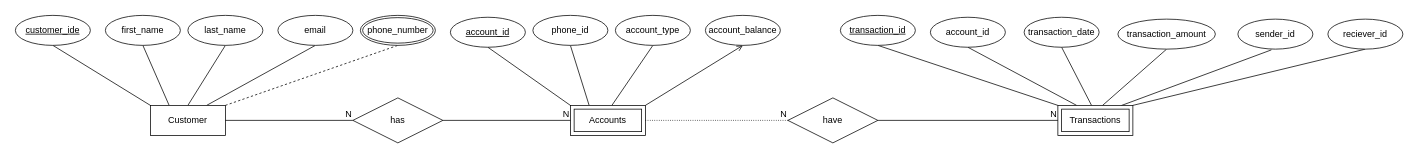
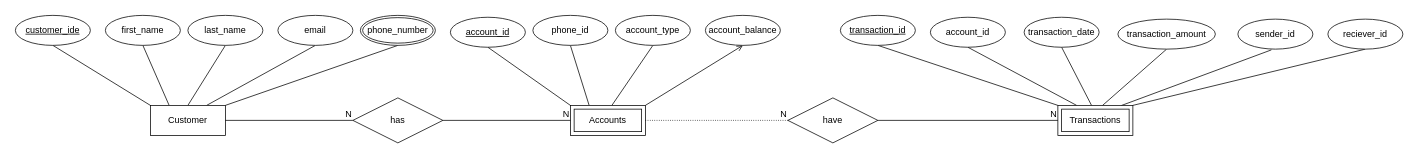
  <mxCell id="0" />
  <mxCell id="1" parent="0" />
  <mxCell id="2" value="" style="endArrow=none;html=1;rounded=0;exitX=0.5;exitY=1;exitDx=0;exitDy=0;entryX=0;entryY=0;entryDx=0;entryDy=0;" edge="1" parent="1" source="19" target="28"><mxGeometry width="50" height="50" relative="1" as="geometry"><mxPoint x="75" y="70" as="sourcePoint" /><mxPoint x="210" y="140" as="targetPoint" /></mxGeometry></mxCell>
  <mxCell id="3" value="" style="endArrow=none;html=1;rounded=0;entryX=0.5;entryY=1;entryDx=0;entryDy=0;exitX=0.25;exitY=0;exitDx=0;exitDy=0;" edge="1" parent="1" source="28" target="18"><mxGeometry width="50" height="50" relative="1" as="geometry"><mxPoint x="230" y="140" as="sourcePoint" /><mxPoint x="187.5" y="65" as="targetPoint" /></mxGeometry></mxCell>
  <mxCell id="4" value="" style="endArrow=none;html=1;rounded=0;entryX=0.5;entryY=1;entryDx=0;entryDy=0;exitX=0.5;exitY=0;exitDx=0;exitDy=0;" edge="1" parent="1" source="28" target="21"><mxGeometry width="50" height="50" relative="1" as="geometry"><mxPoint x="250" y="140" as="sourcePoint" /><mxPoint x="297.5" y="65" as="targetPoint" /></mxGeometry></mxCell>
  <mxCell id="5" value="" style="endArrow=none;html=1;rounded=0;entryX=0.5;entryY=1;entryDx=0;entryDy=0;exitX=0.75;exitY=0;exitDx=0;exitDy=0;" edge="1" parent="1" source="28" target="22"><mxGeometry width="50" height="50" relative="1" as="geometry"><mxPoint x="270" y="140" as="sourcePoint" /><mxPoint x="400" y="60" as="targetPoint" /></mxGeometry></mxCell>
  <mxCell id="6" value="" style="endArrow=none;html=1;rounded=0;entryX=0.5;entryY=1;entryDx=0;entryDy=0;exitX=0;exitY=0;exitDx=0;exitDy=0;" edge="1" parent="1" source="27" target="26"><mxGeometry width="50" height="50" relative="1" as="geometry"><mxPoint x="765" y="135" as="sourcePoint" /><mxPoint x="657.5" y="65" as="targetPoint" /></mxGeometry></mxCell>
  <mxCell id="7" value="" style="endArrow=none;html=1;rounded=0;entryX=0.5;entryY=1;entryDx=0;entryDy=0;exitX=0.25;exitY=0;exitDx=0;exitDy=0;" edge="1" parent="1" source="27" target="23"><mxGeometry width="50" height="50" relative="1" as="geometry"><mxPoint x="790" y="135" as="sourcePoint" /><mxPoint x="760" y="70" as="targetPoint" /></mxGeometry></mxCell>
  <mxCell id="8" value="" style="endArrow=none;html=1;rounded=0;entryX=0.5;entryY=1;entryDx=0;entryDy=0;exitX=0.553;exitY=0.002;exitDx=0;exitDy=0;exitPerimeter=0;" edge="1" parent="1" source="27" target="24"><mxGeometry width="50" height="50" relative="1" as="geometry"><mxPoint x="815" y="135" as="sourcePoint" /><mxPoint x="867.5" y="65" as="targetPoint" /></mxGeometry></mxCell>
  <mxCell id="9" value="" style="endArrow=open;html=1;rounded=0;entryX=0.5;entryY=1;entryDx=0;entryDy=0;exitX=1;exitY=0;exitDx=0;exitDy=0;" edge="1" parent="1" source="27" target="25"><mxGeometry width="50" height="50" relative="1" as="geometry"><mxPoint x="865" y="135" as="sourcePoint" /><mxPoint x="982.5" y="75" as="targetPoint" /></mxGeometry></mxCell>
  <mxCell id="10" value="" style="endArrow=none;html=1;rounded=0;entryX=0.5;entryY=1;entryDx=0;entryDy=0;exitX=0;exitY=0;exitDx=0;exitDy=0;" edge="1" parent="1" source="29" target="30"><mxGeometry width="50" height="50" relative="1" as="geometry"><mxPoint x="1420" y="135" as="sourcePoint" /><mxPoint x="1160" y="85" as="targetPoint" /></mxGeometry></mxCell>
  <mxCell id="11" value="" style="endArrow=none;html=1;rounded=0;entryX=0.5;entryY=1;entryDx=0;entryDy=0;exitX=0.25;exitY=0;exitDx=0;exitDy=0;" edge="1" parent="1" source="29" target="31"><mxGeometry width="50" height="50" relative="1" as="geometry"><mxPoint x="1445" y="135" as="sourcePoint" /><mxPoint x="1282.5" y="65" as="targetPoint" /></mxGeometry></mxCell>
  <mxCell id="12" value="" style="endArrow=none;html=1;rounded=0;entryX=0.5;entryY=1;entryDx=0;entryDy=0;exitX=0.45;exitY=0.007;exitDx=0;exitDy=0;exitPerimeter=0;" edge="1" parent="1" source="29" target="32"><mxGeometry width="50" height="50" relative="1" as="geometry"><mxPoint x="1464" y="134" as="sourcePoint" /><mxPoint x="1402.5" y="75" as="targetPoint" /></mxGeometry></mxCell>
  <mxCell id="13" value="" style="endArrow=none;html=1;rounded=0;entryX=0.5;entryY=1;entryDx=0;entryDy=0;exitX=0.593;exitY=0.007;exitDx=0;exitDy=0;exitPerimeter=0;" edge="1" parent="1" source="29" target="33"><mxGeometry width="50" height="50" relative="1" as="geometry"><mxPoint x="1481" y="135" as="sourcePoint" /><mxPoint x="1550" y="80" as="targetPoint" /></mxGeometry></mxCell>
  <mxCell id="14" value="" style="endArrow=none;html=1;rounded=0;entryX=0.447;entryY=1.025;entryDx=0;entryDy=0;exitX=0.844;exitY=0.007;exitDx=0;exitDy=0;exitPerimeter=0;entryPerimeter=0;" edge="1" parent="1" source="29" target="34"><mxGeometry width="50" height="50" relative="1" as="geometry"><mxPoint x="1495" y="135" as="sourcePoint" /><mxPoint x="1687.5" y="65" as="targetPoint" /></mxGeometry></mxCell>
  <mxCell id="15" value="" style="endArrow=none;html=1;rounded=0;entryX=0.5;entryY=1;entryDx=0;entryDy=0;exitX=1;exitY=0;exitDx=0;exitDy=0;" edge="1" parent="1" source="29" target="35"><mxGeometry width="50" height="50" relative="1" as="geometry"><mxPoint x="1520" y="135" as="sourcePoint" /><mxPoint x="1807.5" y="62.5" as="targetPoint" /></mxGeometry></mxCell>
- <mxCell id="16" value="" style="endArrow=none;html=1;rounded=0;entryX=0.5;entryY=1;entryDx=0;entryDy=0;exitX=1;exitY=0;exitDx=0;exitDy=0;dashed=1;" edge="1" parent="1" source="28" target="17"><mxGeometry width="50" height="50" relative="1" as="geometry"><mxPoint x="290" y="140" as="sourcePoint" /><mxPoint x="515" y="85" as="targetPoint" /></mxGeometry></mxCell>
+ <mxCell id="16" value="" style="endArrow=none;html=1;rounded=0;entryX=0.5;entryY=1;entryDx=0;entryDy=0;exitX=1;exitY=0;exitDx=0;exitDy=0;" edge="1" parent="1" source="28" target="17"><mxGeometry width="50" height="50" relative="1" as="geometry"><mxPoint x="290" y="140" as="sourcePoint" /><mxPoint x="515" y="85" as="targetPoint" /></mxGeometry></mxCell>
  <mxCell id="17" value="phone_number" style="ellipse;shape=doubleEllipse;margin=3;whiteSpace=wrap;html=1;align=center;" vertex="1" parent="1"><mxGeometry x="480" y="20" width="100" height="40" as="geometry" /></mxCell>
  <mxCell id="18" value="first_name" style="ellipse;whiteSpace=wrap;html=1;align=center;" vertex="1" parent="1"><mxGeometry x="140" y="20" width="100" height="40" as="geometry" /></mxCell>
  <mxCell id="19" value="customer_ide" style="ellipse;whiteSpace=wrap;html=1;align=center;fontStyle=4;" vertex="1" parent="1"><mxGeometry x="20" y="20" width="100" height="40" as="geometry" /></mxCell>
  <mxCell id="20" value="has" style="shape=rhombus;perimeter=rhombusPerimeter;whiteSpace=wrap;html=1;align=center;" vertex="1" parent="1"><mxGeometry x="470" y="130" width="120" height="60" as="geometry" /></mxCell>
  <mxCell id="21" value="last_name" style="ellipse;whiteSpace=wrap;html=1;align=center;" vertex="1" parent="1"><mxGeometry x="250" y="20" width="100" height="40" as="geometry" /></mxCell>
  <mxCell id="22" value="email" style="ellipse;whiteSpace=wrap;html=1;align=center;" vertex="1" parent="1"><mxGeometry x="370" y="20" width="100" height="40" as="geometry" /></mxCell>
  <mxCell id="23" value="phone_id" style="ellipse;whiteSpace=wrap;html=1;align=center;" vertex="1" parent="1"><mxGeometry x="710" y="20" width="100" height="40" as="geometry" /></mxCell>
  <mxCell id="24" value="account_type" style="ellipse;whiteSpace=wrap;html=1;align=center;" vertex="1" parent="1"><mxGeometry x="820" y="20" width="100" height="40" as="geometry" /></mxCell>
  <mxCell id="25" value="account_balance" style="ellipse;whiteSpace=wrap;html=1;align=center;" vertex="1" parent="1"><mxGeometry x="940" y="20" width="100" height="40" as="geometry" /></mxCell>
  <mxCell id="26" value="account_id" style="ellipse;whiteSpace=wrap;html=1;align=center;fontStyle=4;" vertex="1" parent="1"><mxGeometry x="600" y="22.5" width="100" height="40" as="geometry" /></mxCell>
  <mxCell id="27" value="Accounts" style="shape=ext;margin=3;double=1;whiteSpace=wrap;html=1;align=center;" vertex="1" parent="1"><mxGeometry x="760" y="140" width="100" height="40" as="geometry" /></mxCell>
  <mxCell id="28" value="Customer" style="whiteSpace=wrap;html=1;align=center;" vertex="1" parent="1"><mxGeometry x="200" y="140" width="100" height="40" as="geometry" /></mxCell>
  <mxCell id="29" value="Transactions" style="shape=ext;margin=3;double=1;whiteSpace=wrap;html=1;align=center;" vertex="1" parent="1"><mxGeometry x="1410" y="140" width="100" height="40" as="geometry" /></mxCell>
  <mxCell id="30" value="transaction_id" style="ellipse;whiteSpace=wrap;html=1;align=center;fontStyle=4;" vertex="1" parent="1"><mxGeometry x="1120" y="20" width="100" height="40" as="geometry" /></mxCell>
  <mxCell id="31" value="account_id" style="ellipse;whiteSpace=wrap;html=1;align=center;" vertex="1" parent="1"><mxGeometry x="1240" y="22.5" width="100" height="40" as="geometry" /></mxCell>
  <mxCell id="32" value="transaction_date" style="ellipse;whiteSpace=wrap;html=1;align=center;" vertex="1" parent="1"><mxGeometry x="1365" y="22.5" width="100" height="40" as="geometry" /></mxCell>
  <mxCell id="33" value="transaction_amount" style="ellipse;whiteSpace=wrap;html=1;align=center;" vertex="1" parent="1"><mxGeometry x="1490" y="25" width="130" height="40" as="geometry" /></mxCell>
  <mxCell id="34" value="sender_id" style="ellipse;whiteSpace=wrap;html=1;align=center;" vertex="1" parent="1"><mxGeometry x="1650" y="25" width="100" height="40" as="geometry" /></mxCell>
  <mxCell id="35" value="reciever_id" style="ellipse;whiteSpace=wrap;html=1;align=center;" vertex="1" parent="1"><mxGeometry x="1770" y="25" width="100" height="40" as="geometry" /></mxCell>
  <mxCell id="36" value="have" style="shape=rhombus;perimeter=rhombusPerimeter;whiteSpace=wrap;html=1;align=center;" vertex="1" parent="1"><mxGeometry x="1050" y="130" width="120" height="60" as="geometry" /></mxCell>
  <mxCell id="37" value="" style="endArrow=none;html=1;rounded=0;dashed=1;dashPattern=1 2;exitX=1;exitY=0.5;exitDx=0;exitDy=0;entryX=0;entryY=0.5;entryDx=0;entryDy=0;" edge="1" parent="1" source="27" target="36"><mxGeometry relative="1" as="geometry"><mxPoint x="950" y="280" as="sourcePoint" /><mxPoint x="1020" y="180" as="targetPoint" /></mxGeometry></mxCell>
  <mxCell id="38" value="N" style="resizable=0;html=1;whiteSpace=wrap;align=right;verticalAlign=bottom;" connectable="0" vertex="1" parent="37"><mxGeometry x="1" relative="1" as="geometry" /></mxCell>
  <mxCell id="39" value="" style="endArrow=none;html=1;rounded=0;exitX=1;exitY=0.5;exitDx=0;exitDy=0;entryX=0;entryY=0.5;entryDx=0;entryDy=0;" edge="1" parent="1" source="28" target="20"><mxGeometry relative="1" as="geometry"><mxPoint x="930" y="290" as="sourcePoint" /><mxPoint x="1090" y="290" as="targetPoint" /></mxGeometry></mxCell>
  <mxCell id="40" value="N" style="resizable=0;html=1;whiteSpace=wrap;align=right;verticalAlign=bottom;" connectable="0" vertex="1" parent="39"><mxGeometry x="1" relative="1" as="geometry" /></mxCell>
  <mxCell id="41" value="" style="endArrow=none;html=1;rounded=0;exitX=1;exitY=0.5;exitDx=0;exitDy=0;entryX=0;entryY=0.5;entryDx=0;entryDy=0;" edge="1" parent="1" source="20" target="27"><mxGeometry relative="1" as="geometry"><mxPoint x="515" y="240" as="sourcePoint" /><mxPoint x="685" y="240" as="targetPoint" /></mxGeometry></mxCell>
  <mxCell id="42" value="N" style="resizable=0;html=1;whiteSpace=wrap;align=right;verticalAlign=bottom;" connectable="0" vertex="1" parent="41"><mxGeometry x="1" relative="1" as="geometry" /></mxCell>
  <mxCell id="43" value="" style="endArrow=none;html=1;rounded=0;entryX=0;entryY=0.5;entryDx=0;entryDy=0;exitX=1;exitY=0.5;exitDx=0;exitDy=0;" edge="1" parent="1" source="36" target="29"><mxGeometry relative="1" as="geometry"><mxPoint x="930" y="290" as="sourcePoint" /><mxPoint x="1090" y="290" as="targetPoint" /></mxGeometry></mxCell>
  <mxCell id="44" value="N" style="resizable=0;html=1;whiteSpace=wrap;align=right;verticalAlign=bottom;" connectable="0" vertex="1" parent="43"><mxGeometry x="1" relative="1" as="geometry" /></mxCell>
